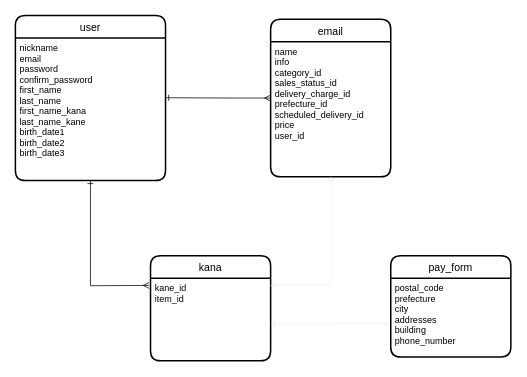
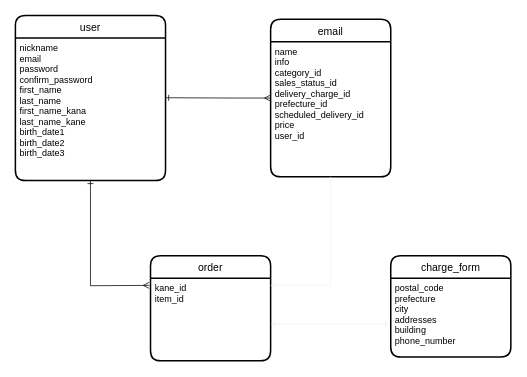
  <mxCell id="0" />
  <mxCell id="1" parent="0" />
  <mxCell id="2" value="user" style="swimlane;childLayout=stackLayout;horizontal=1;startSize=30;horizontalStack=0;rounded=1;fontSize=14;fontStyle=0;strokeWidth=2;resizeParent=0;resizeLast=1;shadow=0;dashed=0;align=center;" vertex="1" parent="1"><mxGeometry x="20" y="20" width="200" height="220" as="geometry"><mxRectangle x="140" y="130" width="70" height="30" as="alternateBounds" /></mxGeometry></mxCell>
  <mxCell id="3" value="nickname&#10;email&#10;password&#10;confirm_password&#10;first_name&#10;last_name&#10;first_name_kana&#10;last_name_kane&#10;birth_date1&#10;birth_date2&#10;birth_date3" style="align=left;strokeColor=none;fillColor=none;spacingLeft=4;fontSize=12;verticalAlign=top;resizable=0;rotatable=0;part=1;" vertex="1" parent="2"><mxGeometry y="30" width="200" height="190" as="geometry" /></mxCell>
- <mxCell id="4" value="kana" style="swimlane;childLayout=stackLayout;horizontal=1;startSize=30;horizontalStack=0;rounded=1;fontSize=14;fontStyle=0;strokeWidth=2;resizeParent=0;resizeLast=1;shadow=0;dashed=0;align=center;" vertex="1" parent="1"><mxGeometry x="200" y="340" width="160" height="140" as="geometry" /></mxCell>
+ <mxCell id="4" value="order" style="swimlane;childLayout=stackLayout;horizontal=1;startSize=30;horizontalStack=0;rounded=1;fontSize=14;fontStyle=0;strokeWidth=2;resizeParent=0;resizeLast=1;shadow=0;dashed=0;align=center;" vertex="1" parent="1"><mxGeometry x="200" y="340" width="160" height="140" as="geometry" /></mxCell>
  <mxCell id="5" value="kane_id &#10;item_id" style="align=left;strokeColor=none;fillColor=none;spacingLeft=4;fontSize=12;verticalAlign=top;resizable=0;rotatable=0;part=1;" vertex="1" parent="4"><mxGeometry y="30" width="160" height="110" as="geometry" /></mxCell>
  <mxCell id="6" value="email" style="swimlane;childLayout=stackLayout;horizontal=1;startSize=30;horizontalStack=0;rounded=1;fontSize=14;fontStyle=0;strokeWidth=2;resizeParent=0;resizeLast=1;shadow=0;dashed=0;align=center;" vertex="1" parent="1"><mxGeometry x="360" y="25" width="160" height="210" as="geometry" /></mxCell>
  <mxCell id="7" value="name&#10;info&#10;category_id&#10;sales_status_id&#10;delivery_charge_id&#10;prefecture_id&#10;scheduled_delivery_id&#10;price&#10;user_id" style="align=left;strokeColor=none;fillColor=none;spacingLeft=4;fontSize=12;verticalAlign=top;resizable=0;rotatable=0;part=1;" vertex="1" parent="6"><mxGeometry y="30" width="160" height="180" as="geometry" /></mxCell>
- <mxCell id="8" value="pay_form" style="swimlane;childLayout=stackLayout;horizontal=1;startSize=30;horizontalStack=0;rounded=1;fontSize=14;fontStyle=0;strokeWidth=2;resizeParent=0;resizeLast=1;shadow=0;dashed=0;align=center;" vertex="1" parent="1"><mxGeometry x="520" y="340" width="160" height="135" as="geometry" /></mxCell>
+ <mxCell id="8" value="charge_form" style="swimlane;childLayout=stackLayout;horizontal=1;startSize=30;horizontalStack=0;rounded=1;fontSize=14;fontStyle=0;strokeWidth=2;resizeParent=0;resizeLast=1;shadow=0;dashed=0;align=center;" vertex="1" parent="1"><mxGeometry x="520" y="340" width="160" height="135" as="geometry" /></mxCell>
  <mxCell id="9" value="postal_code&#10;prefecture&#10;city&#10;addresses&#10;building&#10;phone_number" style="align=left;strokeColor=none;fillColor=none;spacingLeft=4;fontSize=12;verticalAlign=top;resizable=0;rotatable=0;part=1;" vertex="1" parent="8"><mxGeometry y="30" width="160" height="105" as="geometry" /></mxCell>
  <mxCell id="10" style="edgeStyle=none;rounded=0;orthogonalLoop=1;jettySize=auto;html=1;startArrow=ERone;startFill=0;endArrow=ERmany;endFill=0;exitX=1.001;exitY=0.419;exitDx=0;exitDy=0;exitPerimeter=0;entryX=0;entryY=0.5;entryDx=0;entryDy=0;" edge="1" parent="1" source="3" target="6"><mxGeometry relative="1" as="geometry"><mxPoint x="350" y="130" as="targetPoint" /><Array as="points"><mxPoint x="310" y="130" /></Array></mxGeometry></mxCell>
  <mxCell id="11" style="edgeStyle=none;rounded=0;orthogonalLoop=1;jettySize=auto;html=1;exitX=0.5;exitY=1;exitDx=0;exitDy=0;startArrow=ERone;startFill=0;endArrow=ERmany;endFill=0;entryX=-0.011;entryY=0.087;entryDx=0;entryDy=0;entryPerimeter=0;" edge="1" parent="1" source="3" target="5"><mxGeometry relative="1" as="geometry"><mxPoint x="190" y="370" as="targetPoint" /><Array as="points"><mxPoint x="120" y="380" /></Array></mxGeometry></mxCell>
  <mxCell id="12" style="edgeStyle=none;rounded=0;orthogonalLoop=1;jettySize=auto;html=1;exitX=0.5;exitY=1;exitDx=0;exitDy=0;startArrow=ERone;startFill=0;endArrow=ERone;endFill=0;strokeColor=#f0f0f0;entryX=1.001;entryY=0.087;entryDx=0;entryDy=0;entryPerimeter=0;" edge="1" parent="1" source="7" target="5"><mxGeometry relative="1" as="geometry"><mxPoint x="380" y="382" as="targetPoint" /><Array as="points"><mxPoint x="440" y="379" /></Array></mxGeometry></mxCell>
  <mxCell id="13" style="edgeStyle=none;rounded=0;orthogonalLoop=1;jettySize=auto;html=1;entryX=-0.017;entryY=0.577;entryDx=0;entryDy=0;entryPerimeter=0;startArrow=ERone;startFill=0;endArrow=ERone;endFill=0;strokeColor=#f0f0f0;" edge="1" parent="1" target="9"><mxGeometry relative="1" as="geometry"><mxPoint x="361" y="431" as="sourcePoint" /></mxGeometry></mxCell>
